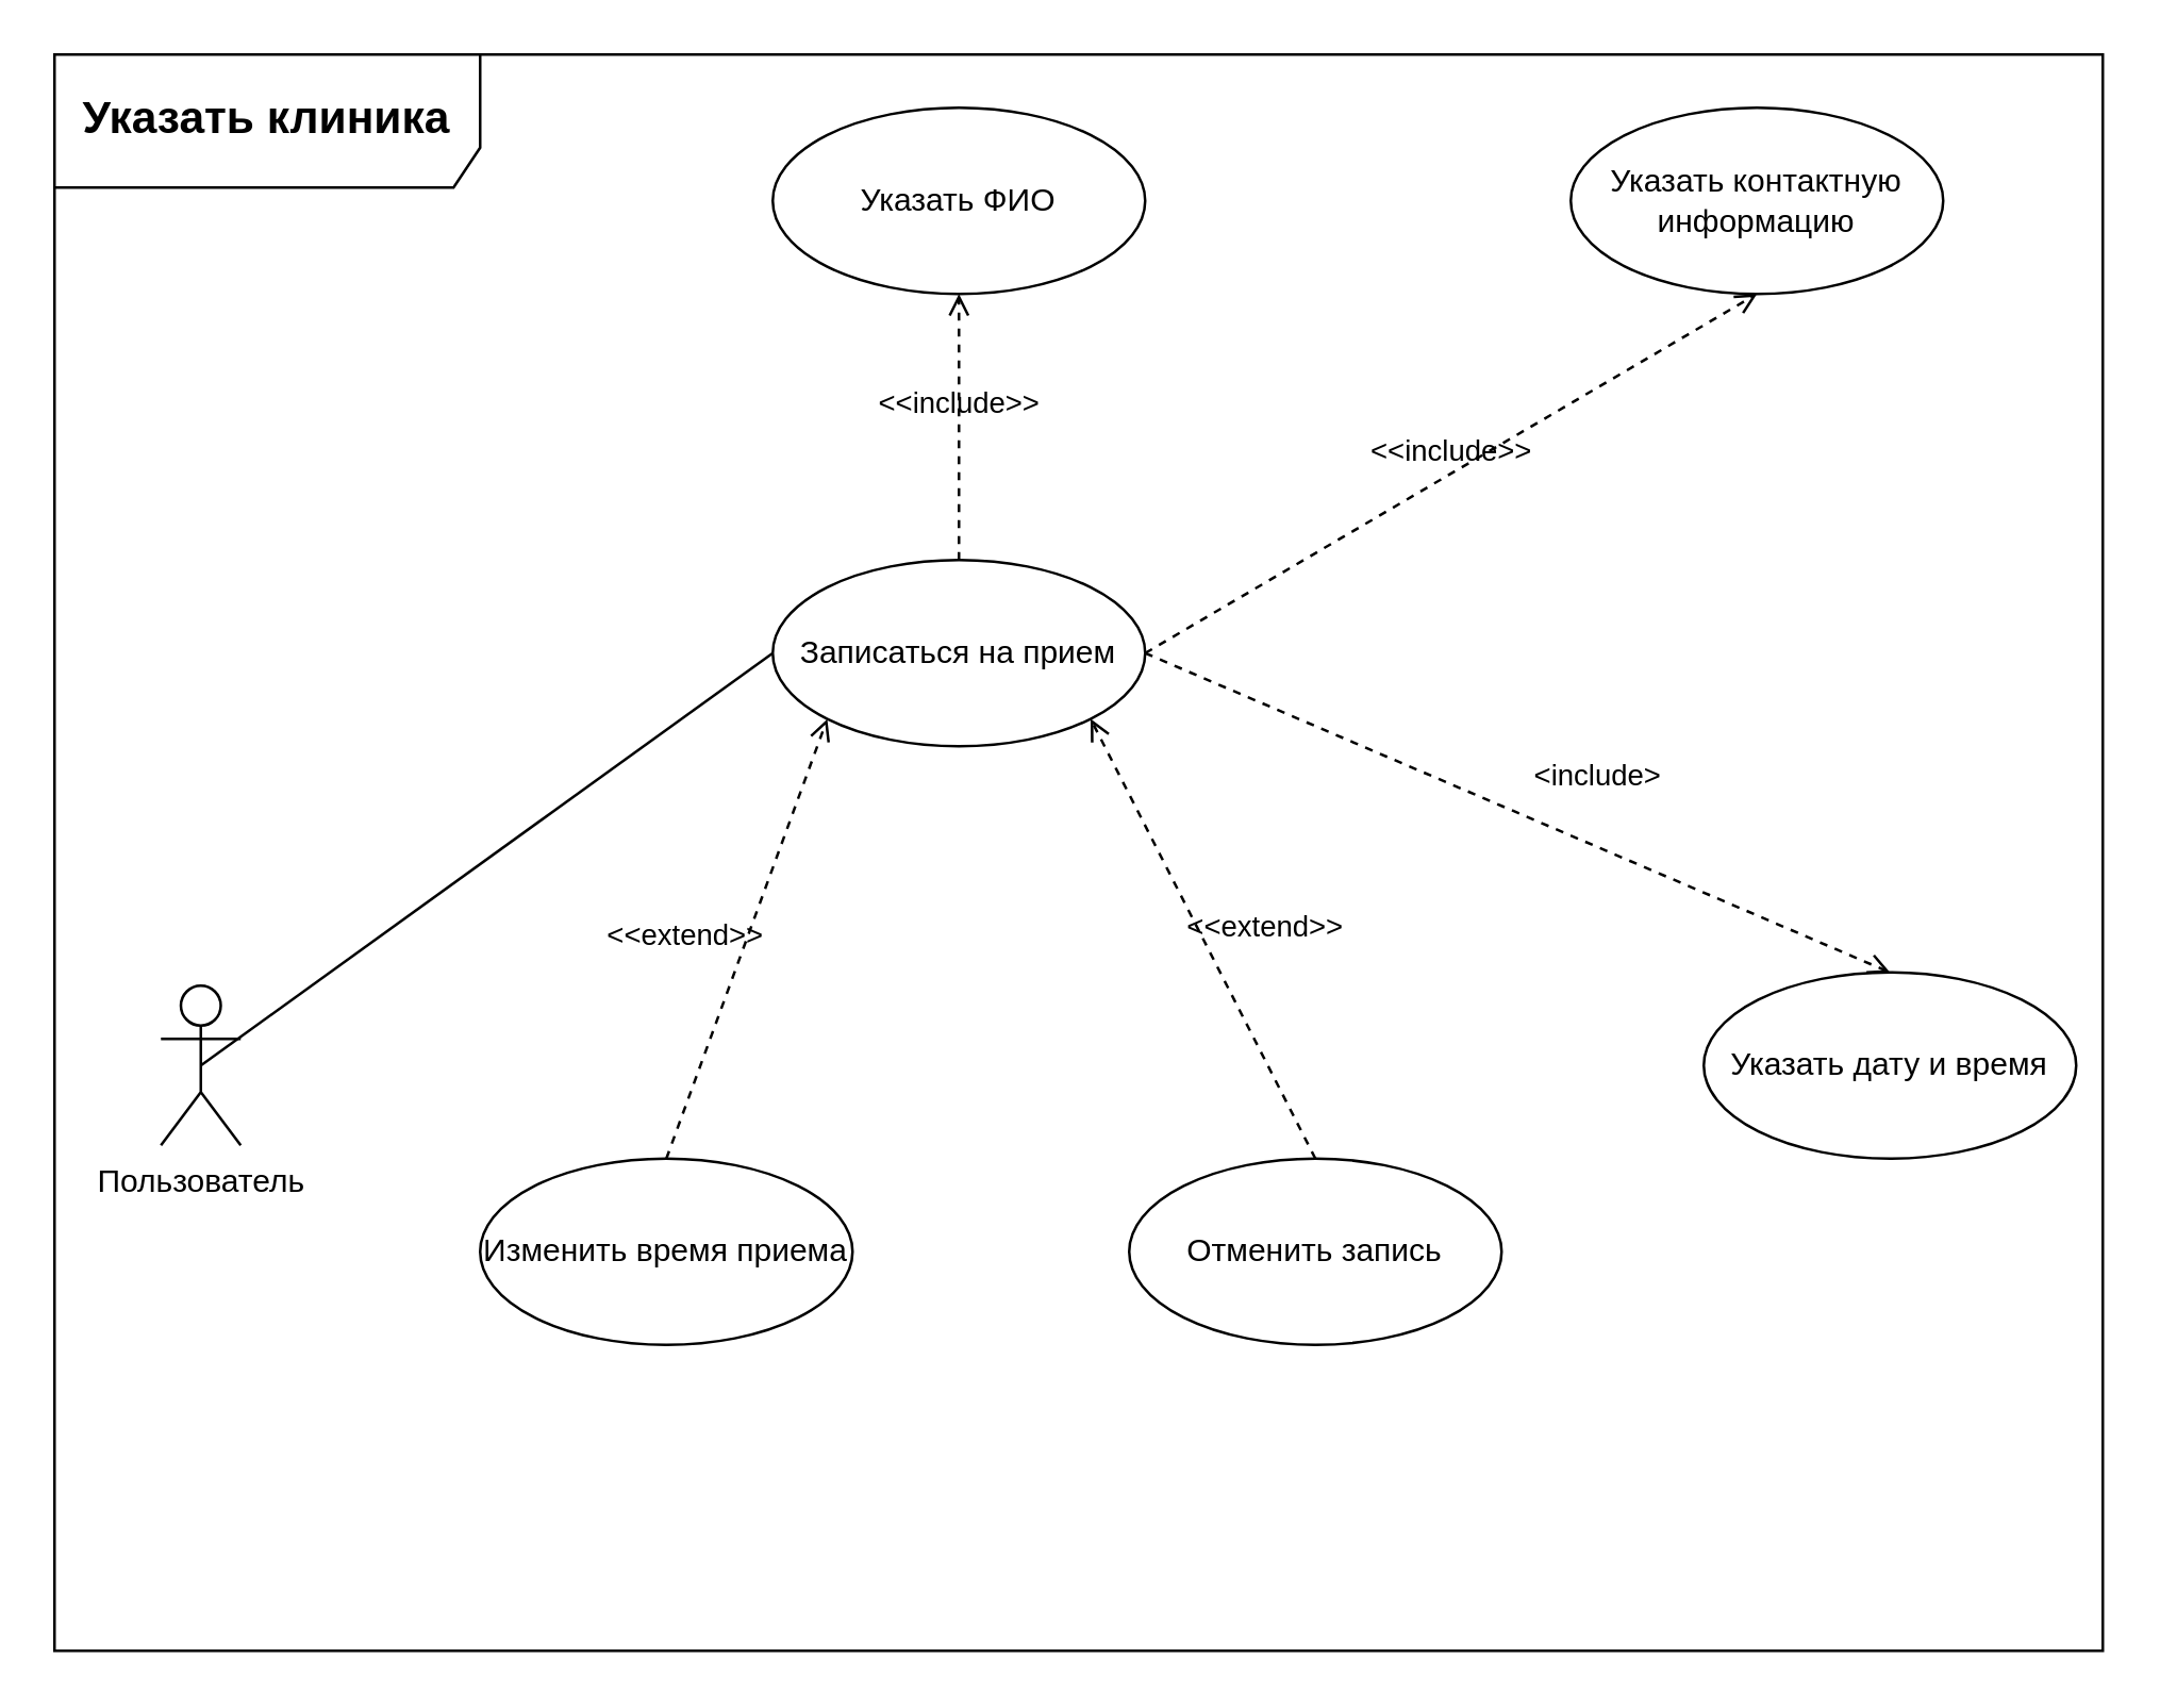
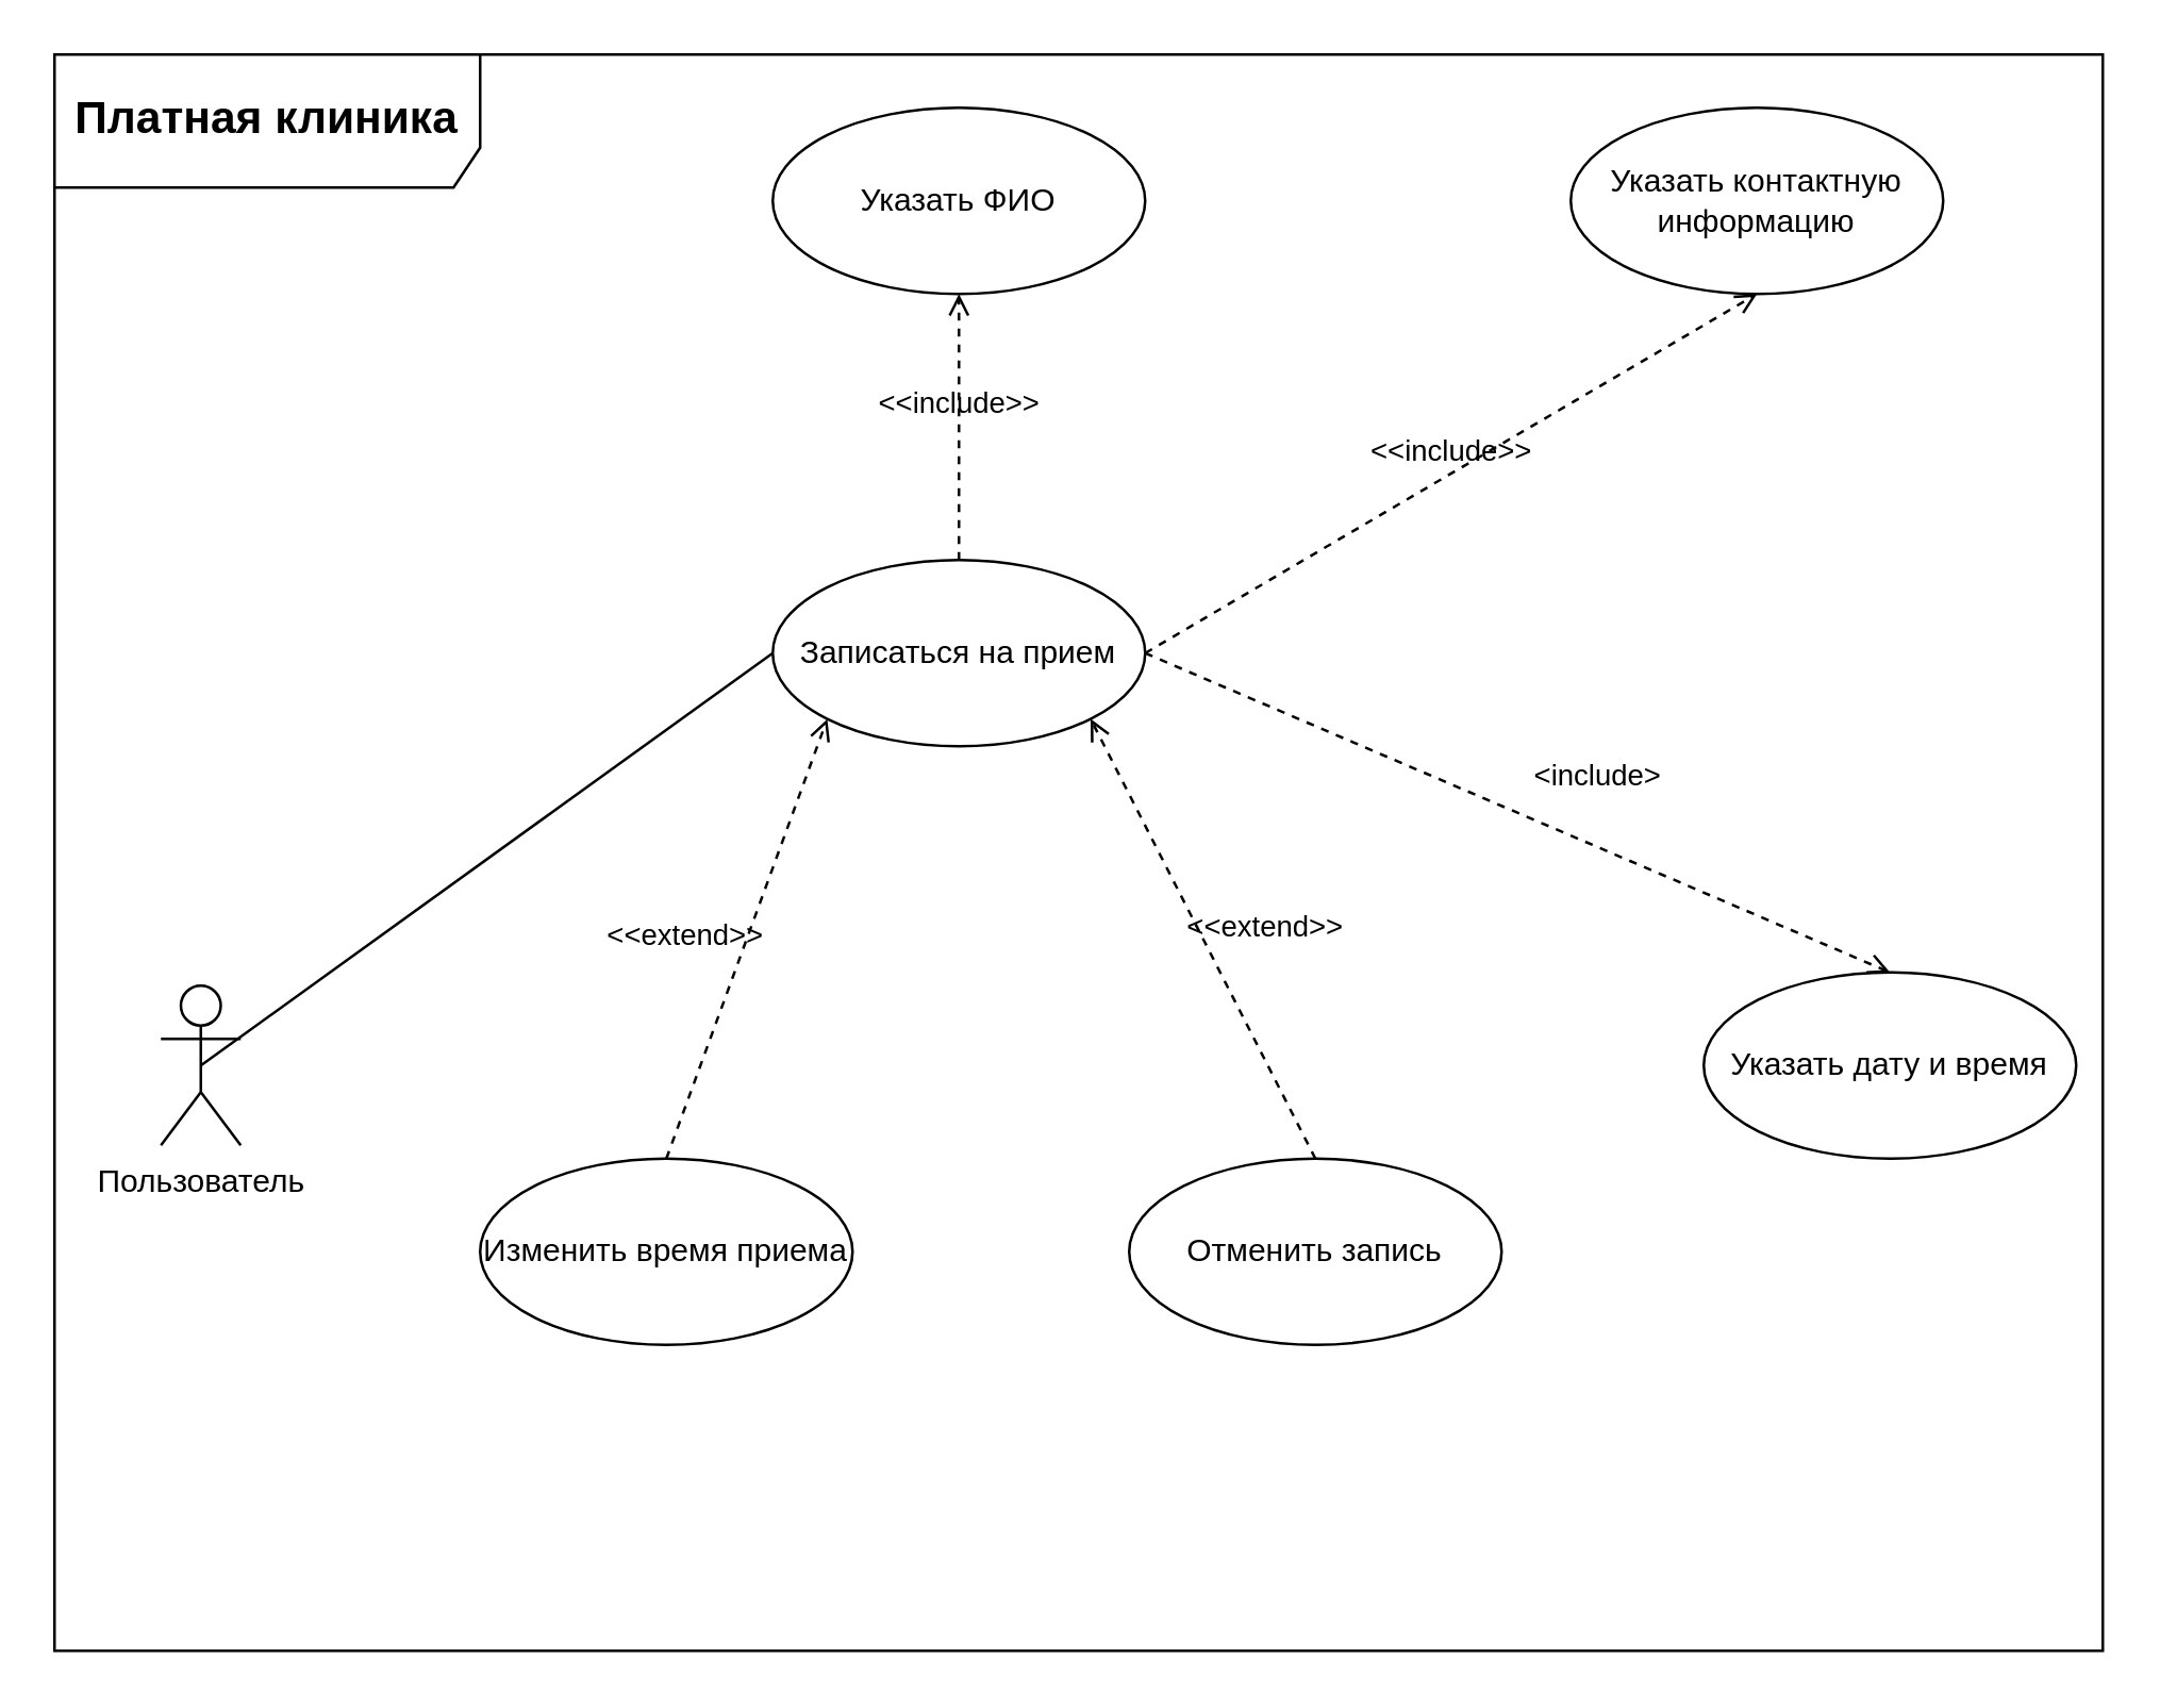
  <mxCell id="0" />
  <mxCell id="1" parent="0" />
  <mxCell id="2" style="rounded=0;orthogonalLoop=1;jettySize=auto;html=1;exitX=0.5;exitY=0.5;exitDx=0;exitDy=0;exitPerimeter=0;entryX=0;entryY=0.5;entryDx=0;entryDy=0;endArrow=none;endFill=0;" parent="1" source="3" target="6" edge="1"><mxGeometry relative="1" as="geometry" /></mxCell>
  <mxCell id="3" value="Пользователь" style="shape=umlActor;verticalLabelPosition=bottom;verticalAlign=top;html=1;" parent="1" vertex="1"><mxGeometry x="60" y="370" width="30" height="60" as="geometry" /></mxCell>
  <mxCell id="4" value="Изменить время приема" style="ellipse;whiteSpace=wrap;html=1;" parent="1" vertex="1"><mxGeometry x="180" y="435" width="140" height="70" as="geometry" /></mxCell>
  <mxCell id="5" value="Отменить запись" style="ellipse;whiteSpace=wrap;html=1;" parent="1" vertex="1"><mxGeometry x="424" y="435" width="140" height="70" as="geometry" /></mxCell>
  <mxCell id="6" value="Записаться на прием" style="ellipse;whiteSpace=wrap;html=1;" parent="1" vertex="1"><mxGeometry x="290" y="210" width="140" height="70" as="geometry" /></mxCell>
  <mxCell id="7" value="Указать дату и время" style="ellipse;whiteSpace=wrap;html=1;" parent="1" vertex="1"><mxGeometry x="640" y="365" width="140" height="70" as="geometry" /></mxCell>
  <mxCell id="8" value="Указать контактную информацию" style="ellipse;whiteSpace=wrap;html=1;" parent="1" vertex="1"><mxGeometry x="590" y="40" width="140" height="70" as="geometry" /></mxCell>
  <mxCell id="9" value="Указать ФИО" style="ellipse;whiteSpace=wrap;html=1;" parent="1" vertex="1"><mxGeometry x="290" y="40" width="140" height="70" as="geometry" /></mxCell>
  <mxCell id="10" value="&amp;lt;&amp;lt;include&amp;gt;&amp;gt;" style="html=1;verticalAlign=bottom;labelBackgroundColor=none;endArrow=open;endFill=0;dashed=1;rounded=0;exitX=0.5;exitY=0;exitDx=0;exitDy=0;entryX=0.5;entryY=1;entryDx=0;entryDy=0;" parent="1" source="6" target="9" edge="1"><mxGeometry width="160" relative="1" as="geometry"><mxPoint x="580" y="360" as="sourcePoint" /><mxPoint x="740" y="360" as="targetPoint" /></mxGeometry></mxCell>
  <mxCell id="11" value="&amp;lt;&amp;lt;include&amp;gt;&amp;gt;" style="html=1;verticalAlign=bottom;labelBackgroundColor=none;endArrow=open;endFill=0;dashed=1;rounded=0;exitX=1;exitY=0.5;exitDx=0;exitDy=0;entryX=0.5;entryY=1;entryDx=0;entryDy=0;" parent="1" source="6" target="8" edge="1"><mxGeometry width="160" relative="1" as="geometry"><mxPoint x="460" y="165" as="sourcePoint" /><mxPoint x="770" y="280" as="targetPoint" /></mxGeometry></mxCell>
  <mxCell id="12" value="&amp;lt;include&amp;gt;" style="html=1;verticalAlign=bottom;labelBackgroundColor=none;endArrow=open;endFill=0;dashed=1;rounded=0;exitX=1;exitY=0.5;exitDx=0;exitDy=0;entryX=0.5;entryY=0;entryDx=0;entryDy=0;" parent="1" source="6" target="7" edge="1"><mxGeometry x="0.168" y="16" width="160" relative="1" as="geometry"><mxPoint x="580" y="360" as="sourcePoint" /><mxPoint x="740" y="360" as="targetPoint" /><mxPoint as="offset" /></mxGeometry></mxCell>
  <mxCell id="13" style="edgeStyle=orthogonalEdgeStyle;rounded=0;orthogonalLoop=1;jettySize=auto;html=1;exitX=0.5;exitY=1;exitDx=0;exitDy=0;" parent="1" source="5" target="5" edge="1"><mxGeometry relative="1" as="geometry" /></mxCell>
  <mxCell id="14" value="&amp;lt;&amp;lt;extend&amp;gt;&amp;gt;" style="html=1;verticalAlign=bottom;labelBackgroundColor=none;endArrow=open;endFill=0;dashed=1;rounded=0;exitX=0.5;exitY=0;exitDx=0;exitDy=0;entryX=0;entryY=1;entryDx=0;entryDy=0;" parent="1" source="4" target="6" edge="1"><mxGeometry x="-0.174" y="19" width="160" relative="1" as="geometry"><mxPoint x="360" y="340" as="sourcePoint" /><mxPoint x="520" y="340" as="targetPoint" /><mxPoint as="offset" /></mxGeometry></mxCell>
  <mxCell id="15" value="&amp;lt;&amp;lt;extend&amp;gt;&amp;gt;" style="html=1;verticalAlign=bottom;labelBackgroundColor=none;endArrow=open;endFill=0;dashed=1;rounded=0;exitX=0.5;exitY=0;exitDx=0;exitDy=0;entryX=1;entryY=1;entryDx=0;entryDy=0;" parent="1" source="5" target="6" edge="1"><mxGeometry x="-0.16" y="-18" width="160" relative="1" as="geometry"><mxPoint x="360" y="340" as="sourcePoint" /><mxPoint x="360" y="280" as="targetPoint" /><mxPoint as="offset" /></mxGeometry></mxCell>
- <mxCell id="16" value="&lt;font style=&quot;font-size: 17px;&quot;&gt;&lt;b&gt;Указать клиника&lt;/b&gt;&lt;/font&gt;" style="shape=umlFrame;whiteSpace=wrap;html=1;pointerEvents=0;width=160;height=50;" parent="1" vertex="1"><mxGeometry x="20" y="20" width="770" height="600" as="geometry" /></mxCell>
+ <mxCell id="16" value="&lt;font style=&quot;font-size: 17px;&quot;&gt;&lt;b&gt;Платная клиника&lt;/b&gt;&lt;/font&gt;" style="shape=umlFrame;whiteSpace=wrap;html=1;pointerEvents=0;width=160;height=50;" parent="1" vertex="1"><mxGeometry x="20" y="20" width="770" height="600" as="geometry" /></mxCell>
